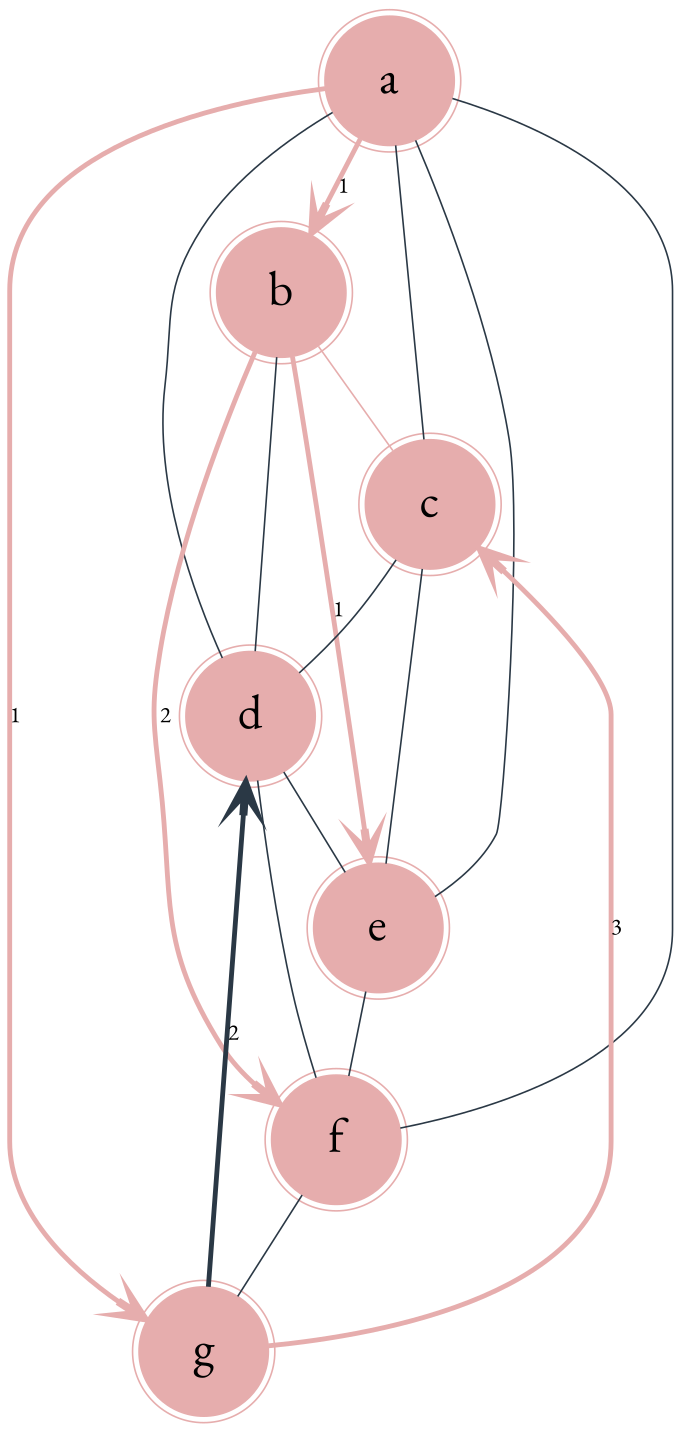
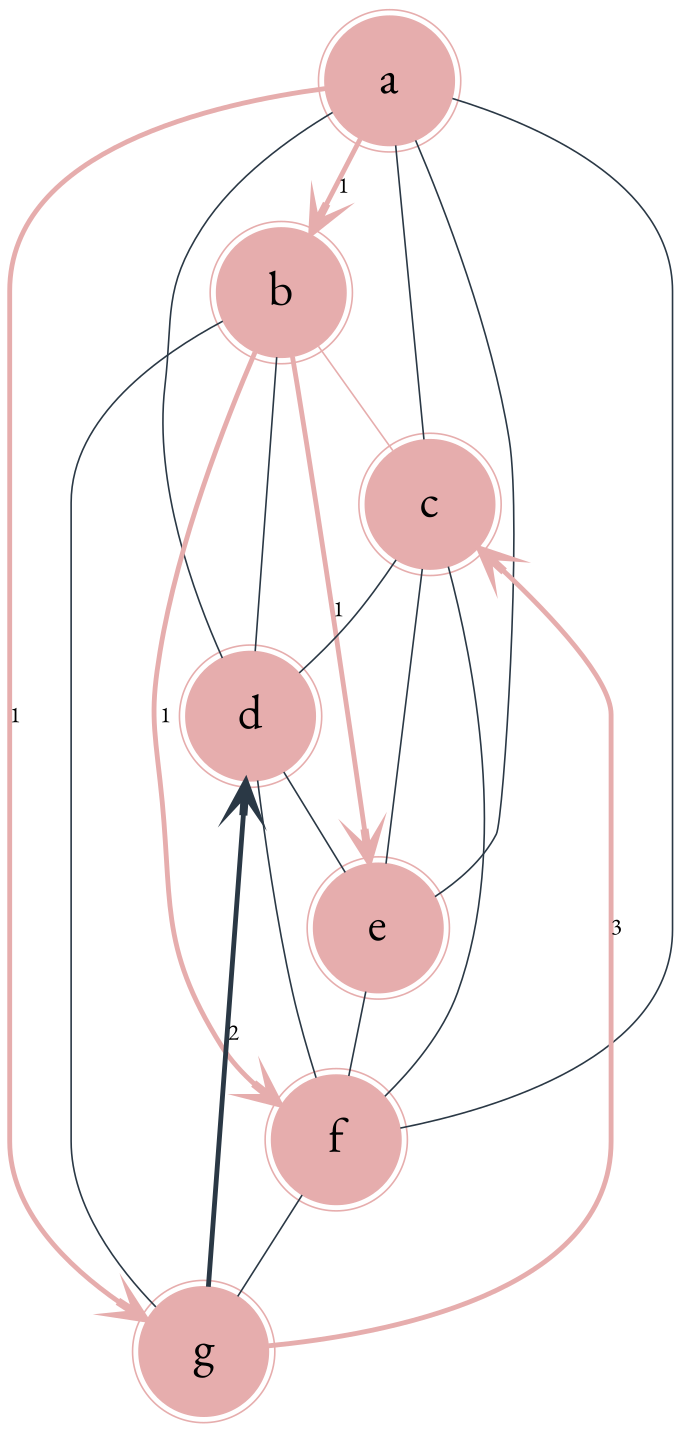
  digraph {
    fontname="EB Garamond"
    mindist=3
    node [arrowhead=none color="#e6adad" fontname="EB Garamond" fontsize=30 penwidth=1 shape=doublecircle style=filled]
    edge [arrowhead=none color="#2A3845" fontname="EB Garamond" penwidth=1]
    a [height=1]
    b [height=1]
    c [height=1]
    d [height=1]
    e [height=1]
    f [height=1]
    g [height=1]
    a -> b [arrowhead=vee arrowsize=2 color="#e6adad" label=1 penwidth=3]
    a -> c [label=" "]
    a -> d [label=" "]
    a -> e [label=" "]
    a -> f [label=" "]
    a -> g [arrowhead=vee arrowsize=2 color="#e6adad" label=1 penwidth=3]
    b -> c [color="#e6adad" label=" "]
    b -> d [label=" "]
    b -> e [arrowhead=vee arrowsize=2 color="#e6adad" label=1 penwidth=3]
-   b -> f [arrowhead=vee arrowsize=2 color="#e6adad" label=2 penwidth=3]
+   b -> f [arrowhead=vee arrowsize=2 color="#e6adad" label=1 penwidth=3]
+   b -> g [label=" "]
    c -> d [label=" "]
    c -> e [label=" "]
+   c -> f [label=" "]
    d -> e [label=" "]
    d -> f [label=" "]
    e -> f [label=" "]
    f -> g [label=" "]
    g -> c [arrowhead=vee arrowsize=2 color="#e6adad" label=3 penwidth=3]
    g -> d [arrowhead=vee arrowsize=2 label=2 penwidth=3]
  }
